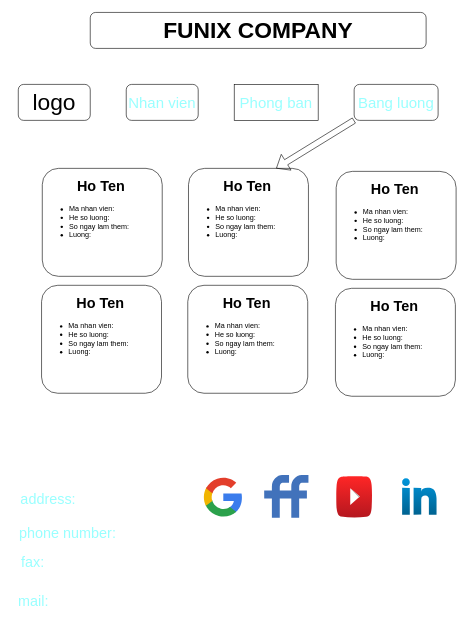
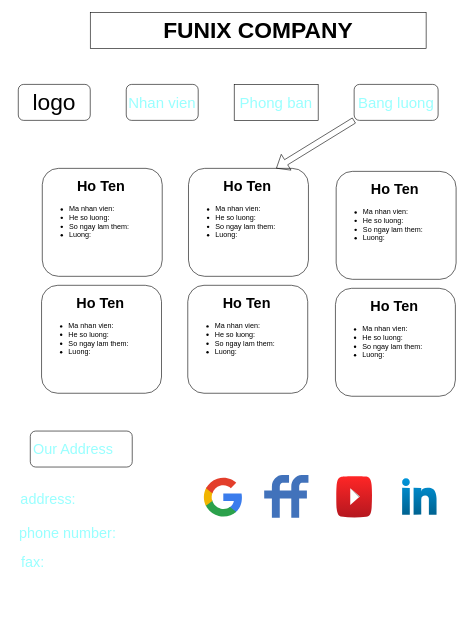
  <mxCell id="0" />
  <mxCell id="1" parent="0" />
- <mxCell id="2" value="&lt;b&gt;&lt;font style=&quot;font-size: 38px&quot;&gt;FUNIX COMPANY&lt;/font&gt;&lt;/b&gt;" style="whiteSpace=wrap;html=1;rounded=1;" parent="1" vertex="1"><mxGeometry x="150" y="20" width="560" height="60" as="geometry" /></mxCell>
+ <mxCell id="2" value="&lt;b&gt;&lt;font style=&quot;font-size: 38px&quot;&gt;FUNIX COMPANY&lt;/font&gt;&lt;/b&gt;" style="rounded=0;whiteSpace=wrap;html=1;" parent="1" vertex="1"><mxGeometry x="150" y="20" width="560" height="60" as="geometry" /></mxCell>
  <mxCell id="3" value="logo" style="whiteSpace=wrap;html=1;fontSize=38;rounded=1;" parent="1" vertex="1"><mxGeometry x="30" y="140" width="120" height="60" as="geometry" /></mxCell>
  <mxCell id="4" value="Nhan vien" style="rounded=1;whiteSpace=wrap;html=1;fontSize=25;fontColor=#99FFFF;" parent="1" vertex="1"><mxGeometry x="210" y="140" width="120" height="60" as="geometry" /></mxCell>
  <mxCell id="5" value="Phong ban" style="whiteSpace=wrap;html=1;fontSize=25;fontColor=#99FFFF;rounded=0;" parent="1" vertex="1"><mxGeometry x="390" y="140" width="140" height="60" as="geometry" /></mxCell>
  <mxCell id="6" value="Bang luong" style="rounded=1;whiteSpace=wrap;html=1;fontSize=25;fontColor=#99FFFF;" parent="1" vertex="1"><mxGeometry x="590" y="140" width="140" height="60" as="geometry" /></mxCell>
  <mxCell id="7" value="" style="dashed=0;outlineConnect=0;html=1;align=center;labelPosition=center;verticalLabelPosition=bottom;verticalAlign=top;shape=mxgraph.weblogos.google;fontSize=24;fontColor=#99FFFF;" parent="1" vertex="1"><mxGeometry x="338" y="793" width="65.2" height="69.4" as="geometry" /></mxCell>
  <mxCell id="8" value="" style="dashed=0;outlineConnect=0;html=1;align=center;labelPosition=center;verticalLabelPosition=bottom;verticalAlign=top;shape=mxgraph.weblogos.friendfeed;fillColor=#4172BB;fontSize=24;fontColor=#99FFFF;" parent="1" vertex="1"><mxGeometry x="440" y="791.4" width="73.8" height="71" as="geometry" /></mxCell>
  <mxCell id="9" value="" style="dashed=0;outlineConnect=0;html=1;align=center;labelPosition=center;verticalLabelPosition=bottom;verticalAlign=top;shape=mxgraph.weblogos.youtube_2;fillColor=#FF2626;gradientColor=#B5171F;fontSize=24;fontColor=#99FFFF;" parent="1" vertex="1"><mxGeometry x="560" y="793" width="60" height="69.4" as="geometry" /></mxCell>
  <mxCell id="10" value="" style="dashed=0;outlineConnect=0;html=1;align=center;labelPosition=center;verticalLabelPosition=bottom;verticalAlign=top;shape=mxgraph.weblogos.linkedin;fillColor=#0095DB;gradientColor=#006391;fontSize=24;fontColor=#99FFFF;" parent="1" vertex="1"><mxGeometry x="670" y="796.8" width="57.4" height="60.6" as="geometry" /></mxCell>
+ <mxCell id="11" value="Our Address&lt;span style=&quot;white-space: pre&quot;&gt;&#09;&lt;/span&gt;" style="rounded=1;whiteSpace=wrap;html=1;fontSize=24;fontColor=#99FFFF;" parent="1" vertex="1"><mxGeometry x="50" y="718" width="170" height="60" as="geometry" /></mxCell>
  <mxCell id="12" value="address:" style="text;html=1;strokeColor=none;fillColor=none;align=center;verticalAlign=middle;whiteSpace=wrap;rounded=0;fontSize=24;fontColor=#99FFFF;" parent="1" vertex="1"><mxGeometry x="50" y="817.1" width="60" height="30" as="geometry" /></mxCell>
  <mxCell id="13" value="phone number:" style="text;html=1;align=center;verticalAlign=middle;resizable=0;points=[];autosize=1;strokeColor=none;fillColor=none;fontSize=24;fontColor=#99FFFF;" parent="1" vertex="1"><mxGeometry x="22" y="873" width="180" height="30" as="geometry" /></mxCell>
  <mxCell id="14" value="fax:" style="text;html=1;align=center;verticalAlign=middle;resizable=0;points=[];autosize=1;strokeColor=none;fillColor=none;fontSize=24;fontColor=#99FFFF;" parent="1" vertex="1"><mxGeometry x="29" y="923" width="50" height="30" as="geometry" /></mxCell>
- <mxCell id="15" value="mail:" style="text;html=1;align=center;verticalAlign=middle;resizable=0;points=[];autosize=1;strokeColor=none;fillColor=none;fontSize=24;fontColor=#99FFFF;" parent="1" vertex="1"><mxGeometry x="20" y="988" width="70" height="30" as="geometry" /></mxCell>
  <mxCell id="16" value="" style="rounded=1;whiteSpace=wrap;html=1;" vertex="1" parent="1"><mxGeometry x="70" y="280" width="200" height="180" as="geometry" /></mxCell>
  <mxCell id="17" value="&lt;h1&gt;&lt;span style=&quot;white-space: pre&quot;&gt;&#09;&lt;/span&gt;Ho Ten&lt;br&gt;&lt;/h1&gt;&lt;div&gt;&lt;ul&gt;&lt;li&gt;Ma nhan vien:&lt;/li&gt;&lt;li&gt;He so luong:&lt;/li&gt;&lt;li&gt;So ngay lam them:&lt;/li&gt;&lt;li&gt;Luong:&lt;/li&gt;&lt;/ul&gt;&lt;/div&gt;" style="text;html=1;strokeColor=none;fillColor=none;spacing=5;spacingTop=-20;whiteSpace=wrap;overflow=hidden;rounded=0;" vertex="1" parent="1"><mxGeometry x="70" y="290" width="160" height="170" as="geometry" /></mxCell>
  <mxCell id="18" value="" style="rounded=1;whiteSpace=wrap;html=1;" vertex="1" parent="1"><mxGeometry x="313.8" y="280" width="200" height="180" as="geometry" /></mxCell>
  <mxCell id="19" value="&lt;h1&gt;&lt;span style=&quot;white-space: pre&quot;&gt;&#09;&lt;/span&gt;Ho Ten&lt;br&gt;&lt;/h1&gt;&lt;div&gt;&lt;ul&gt;&lt;li&gt;Ma nhan vien:&lt;/li&gt;&lt;li&gt;He so luong:&lt;/li&gt;&lt;li&gt;So ngay lam them:&lt;/li&gt;&lt;li&gt;Luong:&lt;/li&gt;&lt;/ul&gt;&lt;/div&gt;" style="text;html=1;strokeColor=none;fillColor=none;spacing=5;spacingTop=-20;whiteSpace=wrap;overflow=hidden;rounded=0;" vertex="1" parent="1"><mxGeometry x="313.8" y="290" width="160" height="170" as="geometry" /></mxCell>
  <mxCell id="20" value="" style="rounded=1;whiteSpace=wrap;html=1;" vertex="1" parent="1"><mxGeometry x="560" y="285" width="200" height="180" as="geometry" /></mxCell>
  <mxCell id="21" value="&lt;h1&gt;&lt;span style=&quot;white-space: pre&quot;&gt;&#09;&lt;/span&gt;Ho Ten&lt;br&gt;&lt;/h1&gt;&lt;div&gt;&lt;ul&gt;&lt;li&gt;Ma nhan vien:&lt;/li&gt;&lt;li&gt;He so luong:&lt;/li&gt;&lt;li&gt;So ngay lam them:&lt;/li&gt;&lt;li&gt;Luong:&lt;/li&gt;&lt;/ul&gt;&lt;/div&gt;" style="text;html=1;strokeColor=none;fillColor=none;spacing=5;spacingTop=-20;whiteSpace=wrap;overflow=hidden;rounded=0;" vertex="1" parent="1"><mxGeometry x="560" y="295" width="160" height="170" as="geometry" /></mxCell>
  <mxCell id="22" value="" style="rounded=1;whiteSpace=wrap;html=1;" vertex="1" parent="1"><mxGeometry x="68.8" y="475" width="200" height="180" as="geometry" /></mxCell>
  <mxCell id="23" value="&lt;h1&gt;&lt;span style=&quot;white-space: pre&quot;&gt;&#09;&lt;/span&gt;Ho Ten&lt;br&gt;&lt;/h1&gt;&lt;div&gt;&lt;ul&gt;&lt;li&gt;Ma nhan vien:&lt;/li&gt;&lt;li&gt;He so luong:&lt;/li&gt;&lt;li&gt;So ngay lam them:&lt;/li&gt;&lt;li&gt;Luong:&lt;/li&gt;&lt;/ul&gt;&lt;/div&gt;" style="text;html=1;strokeColor=none;fillColor=none;spacing=5;spacingTop=-20;whiteSpace=wrap;overflow=hidden;rounded=0;" vertex="1" parent="1"><mxGeometry x="68.8" y="485" width="160" height="170" as="geometry" /></mxCell>
  <mxCell id="24" value="" style="rounded=1;whiteSpace=wrap;html=1;" vertex="1" parent="1"><mxGeometry x="312.6" y="475" width="200" height="180" as="geometry" /></mxCell>
  <mxCell id="25" value="&lt;h1&gt;&lt;span style=&quot;white-space: pre&quot;&gt;&#09;&lt;/span&gt;Ho Ten&lt;br&gt;&lt;/h1&gt;&lt;div&gt;&lt;ul&gt;&lt;li&gt;Ma nhan vien:&lt;/li&gt;&lt;li&gt;He so luong:&lt;/li&gt;&lt;li&gt;So ngay lam them:&lt;/li&gt;&lt;li&gt;Luong:&lt;/li&gt;&lt;/ul&gt;&lt;/div&gt;" style="text;html=1;strokeColor=none;fillColor=none;spacing=5;spacingTop=-20;whiteSpace=wrap;overflow=hidden;rounded=0;" vertex="1" parent="1"><mxGeometry x="312.6" y="485" width="160" height="170" as="geometry" /></mxCell>
  <mxCell id="26" value="" style="rounded=1;whiteSpace=wrap;html=1;" vertex="1" parent="1"><mxGeometry x="558.8" y="480" width="200" height="180" as="geometry" /></mxCell>
  <mxCell id="27" value="&lt;h1&gt;&lt;span style=&quot;white-space: pre&quot;&gt;&#09;&lt;/span&gt;Ho Ten&lt;br&gt;&lt;/h1&gt;&lt;div&gt;&lt;ul&gt;&lt;li&gt;Ma nhan vien:&lt;/li&gt;&lt;li&gt;He so luong:&lt;/li&gt;&lt;li&gt;So ngay lam them:&lt;/li&gt;&lt;li&gt;Luong:&lt;/li&gt;&lt;/ul&gt;&lt;/div&gt;" style="text;html=1;strokeColor=none;fillColor=none;spacing=5;spacingTop=-20;whiteSpace=wrap;overflow=hidden;rounded=0;" vertex="1" parent="1"><mxGeometry x="558.8" y="490" width="160" height="170" as="geometry" /></mxCell>
  <mxCell id="28" value="" style="shape=flexArrow;endArrow=classic;html=1;" edge="1" parent="1"><mxGeometry width="50" height="50" relative="1" as="geometry"><mxPoint x="590" y="200" as="sourcePoint" /><mxPoint x="460" y="280" as="targetPoint" /></mxGeometry></mxCell>
